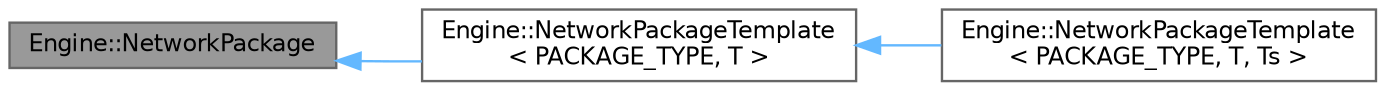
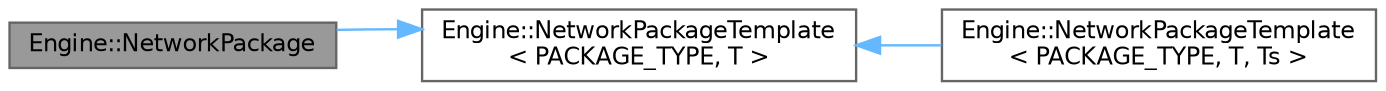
  digraph {
    rankdir=LR
    node [color=gray40 fillcolor=white fontname=Helvetica fontsize=10 shape=box style=filled]
    edge [color=steelblue1 dir=back fontname=Helvetica fontsize=10 labelfontname=Helvetica labelfontsize=10 style=solid]
    n1 [fillcolor=grey60 fontcolor=black height=0.2 label="Engine::NetworkPackage" width=0.4]
    n2 [height=0.2 label="Engine::NetworkPackageTemplate\l\< PACKAGE_TYPE, T \>" width=0.4]
    n3 [height=0.2 label="Engine::NetworkPackageTemplate\l\< PACKAGE_TYPE, T, Ts \>" width=0.4]
-   n1 -> n2
+   n2 -> n1
    n2 -> n3
  }
